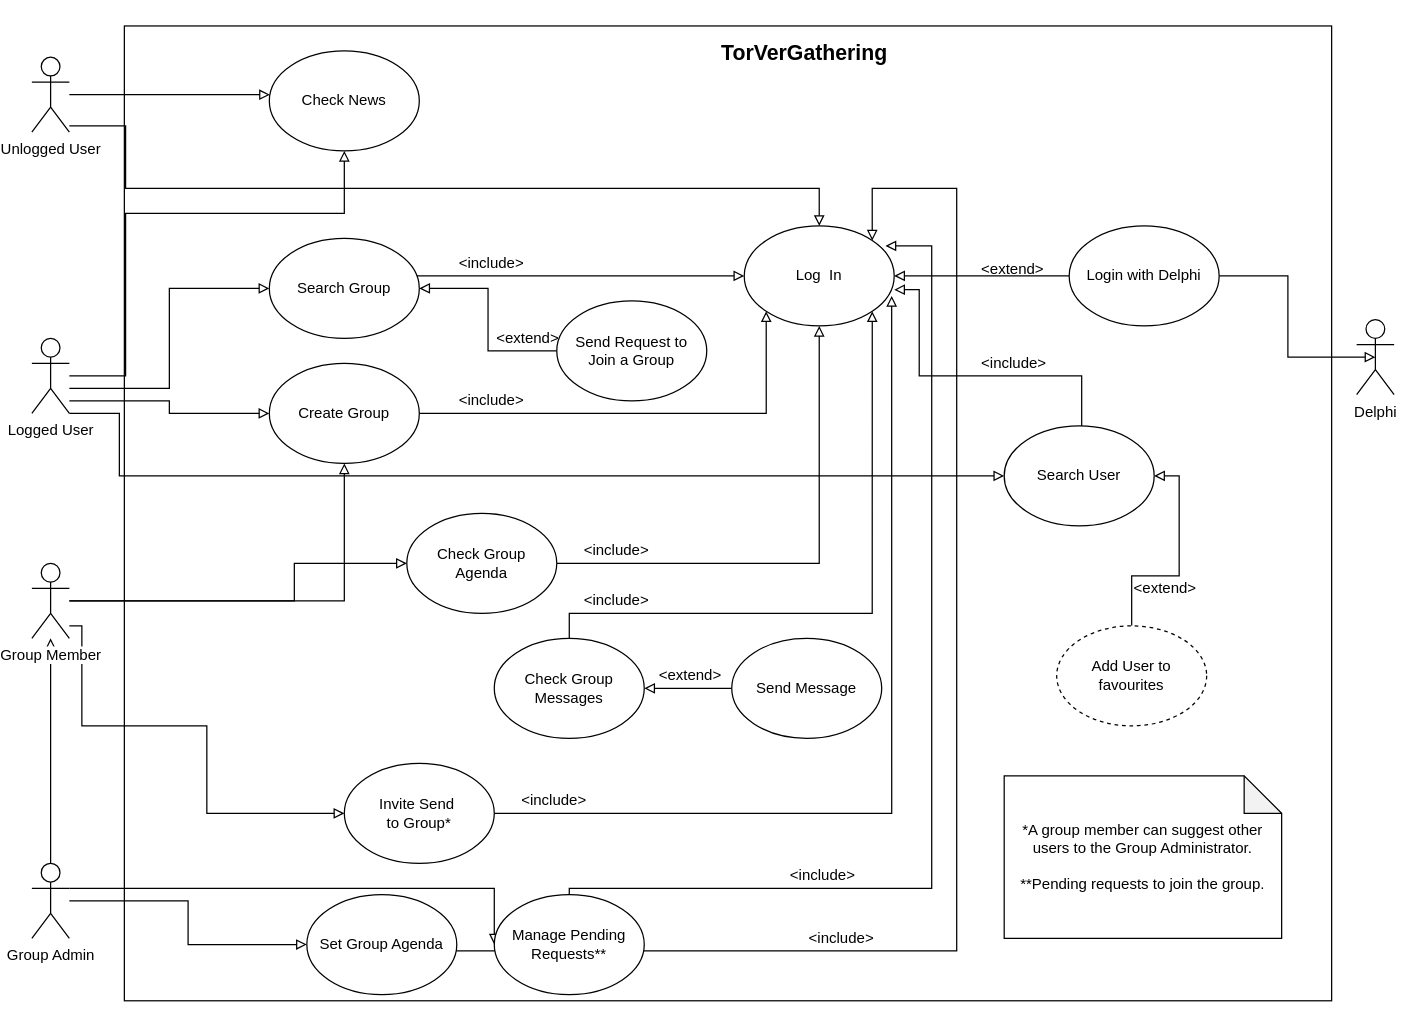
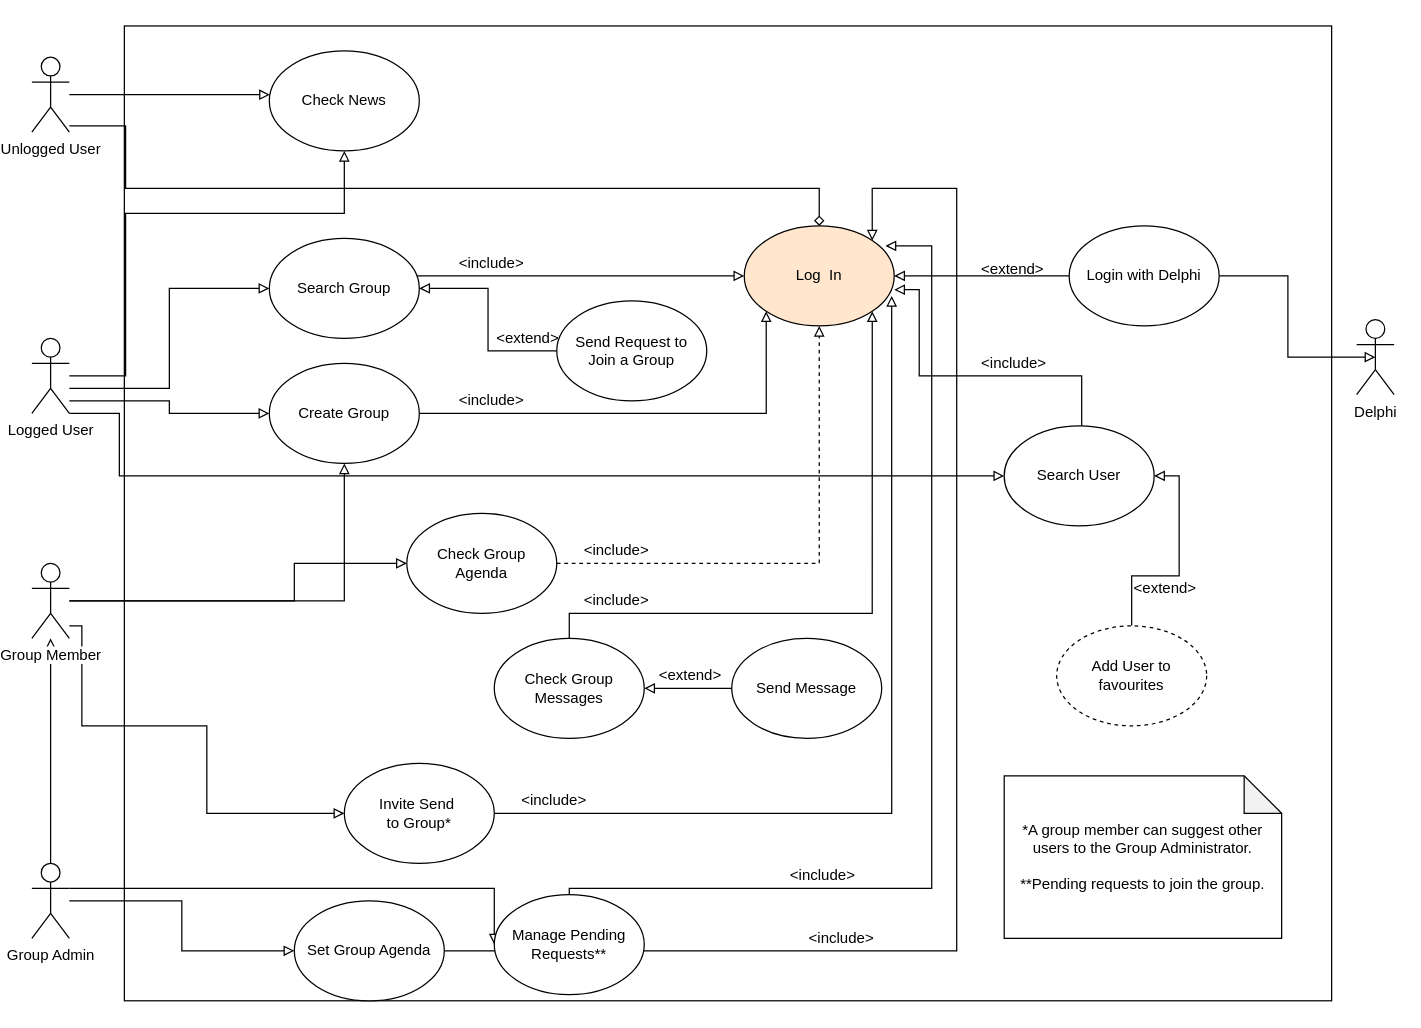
  <mxCell id="0" />
  <mxCell id="1" parent="0" />
  <mxCell id="2" value="" style="rounded=0;whiteSpace=wrap;html=1;" vertex="1" parent="1"><mxGeometry x="94" y="20" width="966" height="780" as="geometry" /></mxCell>
  <mxCell id="3" style="edgeStyle=orthogonalEdgeStyle;rounded=0;orthogonalLoop=1;jettySize=auto;html=1;entryX=0;entryY=0.5;entryDx=0;entryDy=0;endArrow=block;endFill=0;" edge="1" parent="1" source="7" target="21"><mxGeometry relative="1" as="geometry"><Array as="points"><mxPoint x="130" y="310" /><mxPoint x="130" y="230" /></Array></mxGeometry></mxCell>
  <mxCell id="4" style="edgeStyle=orthogonalEdgeStyle;rounded=0;orthogonalLoop=1;jettySize=auto;html=1;endArrow=block;endFill=0;" edge="1" parent="1" source="7" target="25"><mxGeometry relative="1" as="geometry"><Array as="points"><mxPoint x="130" y="320" /><mxPoint x="130" y="330" /></Array></mxGeometry></mxCell>
  <mxCell id="5" style="edgeStyle=orthogonalEdgeStyle;rounded=0;orthogonalLoop=1;jettySize=auto;html=1;entryX=0.5;entryY=1;entryDx=0;entryDy=0;endArrow=block;endFill=0;" edge="1" parent="1" source="7" target="19"><mxGeometry relative="1" as="geometry"><Array as="points"><mxPoint x="95" y="300" /><mxPoint x="95" y="170" /><mxPoint x="270" y="170" /></Array></mxGeometry></mxCell>
  <mxCell id="6" style="edgeStyle=orthogonalEdgeStyle;rounded=0;orthogonalLoop=1;jettySize=auto;html=1;entryX=0;entryY=0.5;entryDx=0;entryDy=0;endArrow=block;endFill=0;" edge="1" parent="1" source="7" target="49"><mxGeometry relative="1" as="geometry"><Array as="points"><mxPoint x="90" y="330" /><mxPoint x="90" y="380" /></Array></mxGeometry></mxCell>
  <mxCell id="7" value="Logged User" style="shape=umlActor;verticalLabelPosition=bottom;labelBackgroundColor=#ffffff;verticalAlign=top;html=1;outlineConnect=0;" vertex="1" parent="1"><mxGeometry x="20" y="270" width="30" height="60" as="geometry" /></mxCell>
  <mxCell id="8" style="edgeStyle=orthogonalEdgeStyle;rounded=0;orthogonalLoop=1;jettySize=auto;html=1;endArrow=block;endFill=0;" edge="1" parent="1" source="10" target="19"><mxGeometry relative="1" as="geometry"><Array as="points"><mxPoint x="220" y="80" /><mxPoint x="220" y="80" /></Array></mxGeometry></mxCell>
- <mxCell id="9" style="edgeStyle=orthogonalEdgeStyle;rounded=0;orthogonalLoop=1;jettySize=auto;html=1;entryX=0.5;entryY=0;entryDx=0;entryDy=0;endArrow=block;endFill=0;" edge="1" parent="1" source="10" target="22"><mxGeometry relative="1" as="geometry"><Array as="points"><mxPoint x="95" y="100" /><mxPoint x="95" y="150" /><mxPoint x="650" y="150" /></Array></mxGeometry></mxCell>
+ <mxCell id="9" style="edgeStyle=orthogonalEdgeStyle;rounded=0;orthogonalLoop=1;jettySize=auto;html=1;entryX=0.5;entryY=0;entryDx=0;entryDy=0;endArrow=diamond;endFill=0;" edge="1" parent="1" source="10" target="22"><mxGeometry relative="1" as="geometry"><Array as="points"><mxPoint x="95" y="100" /><mxPoint x="95" y="150" /><mxPoint x="650" y="150" /></Array></mxGeometry></mxCell>
  <mxCell id="10" value="Unlogged User&lt;br&gt;" style="shape=umlActor;verticalLabelPosition=bottom;labelBackgroundColor=#ffffff;verticalAlign=top;html=1;outlineConnect=0;" vertex="1" parent="1"><mxGeometry x="20" y="45" width="30" height="60" as="geometry" /></mxCell>
  <mxCell id="11" style="edgeStyle=orthogonalEdgeStyle;rounded=0;orthogonalLoop=1;jettySize=auto;html=1;endArrow=block;endFill=0;" edge="1" parent="1" source="14"><mxGeometry relative="1" as="geometry"><mxPoint x="35" y="510" as="targetPoint" /></mxGeometry></mxCell>
  <mxCell id="12" style="edgeStyle=orthogonalEdgeStyle;rounded=0;orthogonalLoop=1;jettySize=auto;html=1;entryX=0;entryY=0.5;entryDx=0;entryDy=0;endArrow=block;endFill=0;" edge="1" parent="1" source="14" target="55"><mxGeometry relative="1" as="geometry" /></mxCell>
  <mxCell id="13" style="edgeStyle=orthogonalEdgeStyle;rounded=0;orthogonalLoop=1;jettySize=auto;html=1;entryX=0;entryY=0.5;entryDx=0;entryDy=0;endArrow=block;endFill=0;" edge="1" parent="1" source="14" target="57"><mxGeometry relative="1" as="geometry"><Array as="points"><mxPoint x="190" y="710" /><mxPoint x="190" y="710" /></Array></mxGeometry></mxCell>
  <mxCell id="14" value="Group Admin&lt;br&gt;" style="shape=umlActor;verticalLabelPosition=bottom;labelBackgroundColor=#ffffff;verticalAlign=top;html=1;outlineConnect=0;" vertex="1" parent="1"><mxGeometry x="20" y="690" width="30" height="60" as="geometry" /></mxCell>
  <mxCell id="15" style="edgeStyle=orthogonalEdgeStyle;rounded=0;orthogonalLoop=1;jettySize=auto;html=1;entryX=0;entryY=0.5;entryDx=0;entryDy=0;endArrow=block;endFill=0;" edge="1" parent="1" source="18" target="36"><mxGeometry relative="1" as="geometry"><Array as="points"><mxPoint x="230" y="480" /><mxPoint x="230" y="450" /></Array></mxGeometry></mxCell>
  <mxCell id="16" style="edgeStyle=orthogonalEdgeStyle;rounded=0;orthogonalLoop=1;jettySize=auto;html=1;endArrow=block;endFill=0;" edge="1" parent="1" source="18" target="25"><mxGeometry relative="1" as="geometry" /></mxCell>
  <mxCell id="17" style="edgeStyle=orthogonalEdgeStyle;rounded=0;orthogonalLoop=1;jettySize=auto;html=1;entryX=0;entryY=0.5;entryDx=0;entryDy=0;endArrow=block;endFill=0;" edge="1" parent="1" source="18" target="44"><mxGeometry relative="1" as="geometry"><Array as="points"><mxPoint x="60" y="500" /><mxPoint x="60" y="580" /><mxPoint x="160" y="580" /><mxPoint x="160" y="650" /></Array></mxGeometry></mxCell>
  <mxCell id="18" value="Group Member&lt;br&gt;" style="shape=umlActor;verticalLabelPosition=bottom;labelBackgroundColor=#ffffff;verticalAlign=top;html=1;outlineConnect=0;" vertex="1" parent="1"><mxGeometry x="20" y="450" width="30" height="60" as="geometry" /></mxCell>
  <mxCell id="19" value="Check News" style="ellipse;whiteSpace=wrap;html=1;" vertex="1" parent="1"><mxGeometry x="210" y="40" width="120" height="80" as="geometry" /></mxCell>
  <mxCell id="20" style="edgeStyle=orthogonalEdgeStyle;rounded=0;orthogonalLoop=1;jettySize=auto;html=1;endArrow=block;endFill=0;" edge="1" parent="1" source="21" target="22"><mxGeometry relative="1" as="geometry"><Array as="points"><mxPoint x="440" y="220" /><mxPoint x="440" y="220" /></Array></mxGeometry></mxCell>
  <mxCell id="21" value="Search Group" style="ellipse;whiteSpace=wrap;html=1;" vertex="1" parent="1"><mxGeometry x="210" y="190" width="120" height="80" as="geometry" /></mxCell>
- <mxCell id="22" value="Log&amp;nbsp; In" style="ellipse;whiteSpace=wrap;html=1;" vertex="1" parent="1"><mxGeometry x="590" y="180" width="120" height="80" as="geometry" /></mxCell>
+ <mxCell id="22" value="Log&amp;nbsp; In" style="ellipse;whiteSpace=wrap;html=1;fillColor=#ffe6cc;" vertex="1" parent="1"><mxGeometry x="590" y="180" width="120" height="80" as="geometry" /></mxCell>
  <mxCell id="23" value="&amp;lt;include&amp;gt;&lt;br&gt;" style="text;html=1;resizable=0;points=[];autosize=1;align=left;verticalAlign=top;spacingTop=-4;" vertex="1" parent="1"><mxGeometry x="360" y="200" width="70" height="20" as="geometry" /></mxCell>
  <mxCell id="24" style="edgeStyle=orthogonalEdgeStyle;rounded=0;orthogonalLoop=1;jettySize=auto;html=1;entryX=0;entryY=1;entryDx=0;entryDy=0;endArrow=block;endFill=0;" edge="1" parent="1" source="25" target="22"><mxGeometry relative="1" as="geometry"><Array as="points"><mxPoint x="608" y="330" /></Array></mxGeometry></mxCell>
  <mxCell id="25" value="Create Group" style="ellipse;whiteSpace=wrap;html=1;" vertex="1" parent="1"><mxGeometry x="210" y="290" width="120" height="80" as="geometry" /></mxCell>
  <mxCell id="26" value="&amp;lt;include&amp;gt;" style="text;html=1;resizable=0;points=[];autosize=1;align=left;verticalAlign=top;spacingTop=-4;" vertex="1" parent="1"><mxGeometry x="360" y="310" width="70" height="20" as="geometry" /></mxCell>
  <mxCell id="27" style="edgeStyle=orthogonalEdgeStyle;rounded=0;orthogonalLoop=1;jettySize=auto;html=1;endArrow=block;endFill=0;" edge="1" parent="1" source="28" target="21"><mxGeometry relative="1" as="geometry" /></mxCell>
  <mxCell id="28" value="Send Request to&lt;br&gt;Join a Group" style="ellipse;whiteSpace=wrap;html=1;" vertex="1" parent="1"><mxGeometry x="440" y="240" width="120" height="80" as="geometry" /></mxCell>
  <mxCell id="29" value="&amp;lt;extend&amp;gt;" style="text;html=1;resizable=0;points=[];autosize=1;align=left;verticalAlign=top;spacingTop=-4;" vertex="1" parent="1"><mxGeometry x="390" y="260" width="70" height="20" as="geometry" /></mxCell>
  <mxCell id="30" style="edgeStyle=orthogonalEdgeStyle;rounded=0;orthogonalLoop=1;jettySize=auto;html=1;endArrow=block;endFill=0;" edge="1" parent="1" source="32" target="22"><mxGeometry relative="1" as="geometry" /></mxCell>
  <mxCell id="31" style="edgeStyle=orthogonalEdgeStyle;rounded=0;orthogonalLoop=1;jettySize=auto;html=1;entryX=0.5;entryY=0.5;entryDx=0;entryDy=0;entryPerimeter=0;endArrow=block;endFill=0;" edge="1" parent="1" source="32" target="34"><mxGeometry relative="1" as="geometry" /></mxCell>
  <mxCell id="32" value="Login with Delphi" style="ellipse;whiteSpace=wrap;html=1;" vertex="1" parent="1"><mxGeometry x="850" y="180" width="120" height="80" as="geometry" /></mxCell>
  <mxCell id="33" value="&amp;lt;extend&amp;gt;&lt;br&gt;" style="text;html=1;resizable=0;points=[];autosize=1;align=left;verticalAlign=top;spacingTop=-4;" vertex="1" parent="1"><mxGeometry x="778" y="205" width="70" height="20" as="geometry" /></mxCell>
  <mxCell id="34" value="Delphi" style="shape=umlActor;verticalLabelPosition=bottom;labelBackgroundColor=#ffffff;verticalAlign=top;html=1;outlineConnect=0;" vertex="1" parent="1"><mxGeometry x="1080" y="255" width="30" height="60" as="geometry" /></mxCell>
- <mxCell id="35" style="edgeStyle=orthogonalEdgeStyle;rounded=0;orthogonalLoop=1;jettySize=auto;html=1;entryX=0.5;entryY=1;entryDx=0;entryDy=0;endArrow=block;endFill=0;" edge="1" parent="1" source="36" target="22"><mxGeometry relative="1" as="geometry" /></mxCell>
+ <mxCell id="35" style="edgeStyle=orthogonalEdgeStyle;rounded=0;orthogonalLoop=1;jettySize=auto;html=1;entryX=0.5;entryY=1;entryDx=0;entryDy=0;endArrow=block;endFill=0;dashed=1;" edge="1" parent="1" source="36" target="22"><mxGeometry relative="1" as="geometry" /></mxCell>
  <mxCell id="36" value="Check Group&lt;br&gt;Agenda" style="ellipse;whiteSpace=wrap;html=1;" vertex="1" parent="1"><mxGeometry x="320" y="410" width="120" height="80" as="geometry" /></mxCell>
  <mxCell id="37" value="&amp;lt;include&amp;gt;" style="text;html=1;resizable=0;points=[];autosize=1;align=left;verticalAlign=top;spacingTop=-4;" vertex="1" parent="1"><mxGeometry x="460" y="430" width="70" height="20" as="geometry" /></mxCell>
  <mxCell id="38" style="edgeStyle=orthogonalEdgeStyle;rounded=0;orthogonalLoop=1;jettySize=auto;html=1;entryX=1;entryY=1;entryDx=0;entryDy=0;endArrow=block;endFill=0;" edge="1" parent="1" source="39" target="22"><mxGeometry relative="1" as="geometry"><Array as="points"><mxPoint x="450" y="490" /><mxPoint x="692" y="490" /></Array></mxGeometry></mxCell>
  <mxCell id="39" value="Check Group&lt;br&gt;Messages" style="ellipse;whiteSpace=wrap;html=1;" vertex="1" parent="1"><mxGeometry x="390" y="510" width="120" height="80" as="geometry" /></mxCell>
  <mxCell id="40" style="edgeStyle=orthogonalEdgeStyle;rounded=0;orthogonalLoop=1;jettySize=auto;html=1;entryX=1;entryY=0.5;entryDx=0;entryDy=0;endArrow=block;endFill=0;" edge="1" parent="1" source="41" target="39"><mxGeometry relative="1" as="geometry" /></mxCell>
  <mxCell id="41" value="Send Message" style="ellipse;whiteSpace=wrap;html=1;" vertex="1" parent="1"><mxGeometry x="580" y="510" width="120" height="80" as="geometry" /></mxCell>
  <mxCell id="42" value="&amp;lt;extend&amp;gt;" style="text;html=1;resizable=0;points=[];autosize=1;align=left;verticalAlign=top;spacingTop=-4;" vertex="1" parent="1"><mxGeometry x="520" y="530" width="70" height="20" as="geometry" /></mxCell>
  <mxCell id="43" style="edgeStyle=orthogonalEdgeStyle;rounded=0;orthogonalLoop=1;jettySize=auto;html=1;entryX=0.983;entryY=0.7;entryDx=0;entryDy=0;entryPerimeter=0;endArrow=block;endFill=0;" edge="1" parent="1" source="44" target="22"><mxGeometry relative="1" as="geometry" /></mxCell>
  <mxCell id="44" value="Invite Send&amp;nbsp;&lt;br&gt;to Group*" style="ellipse;whiteSpace=wrap;html=1;" vertex="1" parent="1"><mxGeometry x="270" y="610" width="120" height="80" as="geometry" /></mxCell>
  <mxCell id="45" value="*A group member can suggest other users to the Group Administrator.&lt;br&gt;&lt;br&gt;**Pending requests to join the group." style="shape=note;whiteSpace=wrap;html=1;backgroundOutline=1;darkOpacity=0.05;" vertex="1" parent="1"><mxGeometry x="798" y="620" width="222" height="130" as="geometry" /></mxCell>
  <mxCell id="46" value="&amp;lt;include&amp;gt;&lt;br&gt;" style="text;html=1;resizable=0;points=[];autosize=1;align=left;verticalAlign=top;spacingTop=-4;" vertex="1" parent="1"><mxGeometry x="460" y="470" width="70" height="20" as="geometry" /></mxCell>
  <mxCell id="47" value="&amp;lt;include&amp;gt;" style="text;html=1;resizable=0;points=[];autosize=1;align=left;verticalAlign=top;spacingTop=-4;" vertex="1" parent="1"><mxGeometry x="410" y="630" width="70" height="20" as="geometry" /></mxCell>
  <mxCell id="48" style="edgeStyle=orthogonalEdgeStyle;rounded=0;orthogonalLoop=1;jettySize=auto;html=1;entryX=1;entryY=0.638;entryDx=0;entryDy=0;entryPerimeter=0;endArrow=block;endFill=0;" edge="1" parent="1" source="49" target="22"><mxGeometry relative="1" as="geometry"><Array as="points"><mxPoint x="860" y="300" /><mxPoint x="730" y="300" /><mxPoint x="730" y="231" /></Array></mxGeometry></mxCell>
  <mxCell id="49" value="Search User" style="ellipse;whiteSpace=wrap;html=1;" vertex="1" parent="1"><mxGeometry x="798" y="340" width="120" height="80" as="geometry" /></mxCell>
  <mxCell id="50" style="edgeStyle=orthogonalEdgeStyle;rounded=0;orthogonalLoop=1;jettySize=auto;html=1;entryX=1;entryY=0.5;entryDx=0;entryDy=0;endArrow=block;endFill=0;" edge="1" parent="1" source="51" target="49"><mxGeometry relative="1" as="geometry" /></mxCell>
  <mxCell id="51" value="Add User to&lt;br&gt;favourites" style="ellipse;whiteSpace=wrap;html=1;dashed=1;" vertex="1" parent="1"><mxGeometry x="840" y="500" width="120" height="80" as="geometry" /></mxCell>
  <mxCell id="52" value="&amp;lt;extend&amp;gt;" style="text;html=1;resizable=0;points=[];autosize=1;align=left;verticalAlign=top;spacingTop=-4;" vertex="1" parent="1"><mxGeometry x="900" y="460" width="70" height="20" as="geometry" /></mxCell>
  <mxCell id="53" value="&amp;lt;include&amp;gt;" style="text;html=1;resizable=0;points=[];autosize=1;align=left;verticalAlign=top;spacingTop=-4;" vertex="1" parent="1"><mxGeometry x="778" y="280" width="70" height="20" as="geometry" /></mxCell>
  <mxCell id="54" style="edgeStyle=orthogonalEdgeStyle;rounded=0;orthogonalLoop=1;jettySize=auto;html=1;entryX=1;entryY=0;entryDx=0;entryDy=0;endArrow=block;endFill=0;" edge="1" parent="1" source="55" target="22"><mxGeometry relative="1" as="geometry"><Array as="points"><mxPoint x="760" y="760" /><mxPoint x="760" y="150" /><mxPoint x="692" y="150" /></Array></mxGeometry></mxCell>
- <mxCell id="55" value="Set Group Agenda" style="ellipse;whiteSpace=wrap;html=1;" vertex="1" parent="1"><mxGeometry x="240" y="715" width="120" height="80" as="geometry" /></mxCell>
+ <mxCell id="55" value="Set Group Agenda" style="ellipse;whiteSpace=wrap;html=1;" vertex="1" parent="1"><mxGeometry x="230" y="720" width="120" height="80" as="geometry" /></mxCell>
  <mxCell id="56" style="edgeStyle=orthogonalEdgeStyle;rounded=0;orthogonalLoop=1;jettySize=auto;html=1;entryX=0.942;entryY=0.2;entryDx=0;entryDy=0;entryPerimeter=0;endArrow=block;endFill=0;" edge="1" parent="1" source="57" target="22"><mxGeometry relative="1" as="geometry"><Array as="points"><mxPoint x="740" y="710" /><mxPoint x="740" y="196" /></Array></mxGeometry></mxCell>
  <mxCell id="57" value="Manage Pending&lt;br&gt;Requests**" style="ellipse;whiteSpace=wrap;html=1;" vertex="1" parent="1"><mxGeometry x="390" y="715" width="120" height="80" as="geometry" /></mxCell>
  <mxCell id="58" value="&amp;lt;include&amp;gt;" style="text;html=1;resizable=0;points=[];autosize=1;align=left;verticalAlign=top;spacingTop=-4;" vertex="1" parent="1"><mxGeometry x="625" y="690" width="70" height="20" as="geometry" /></mxCell>
  <mxCell id="59" value="&amp;lt;include&amp;gt;&lt;br&gt;" style="text;html=1;resizable=0;points=[];autosize=1;align=left;verticalAlign=top;spacingTop=-4;" vertex="1" parent="1"><mxGeometry x="640" y="740" width="70" height="20" as="geometry" /></mxCell>
- <mxCell id="60" value="&lt;font style=&quot;font-size: 17px&quot;&gt;&lt;b&gt;TorVerGathering&lt;/b&gt;&lt;/font&gt;" style="text;html=1;resizable=0;points=[];autosize=1;align=left;verticalAlign=top;spacingTop=-4;" vertex="1" parent="1"><mxGeometry x="570" y="30" width="150" height="20" as="geometry" /></mxCell>
